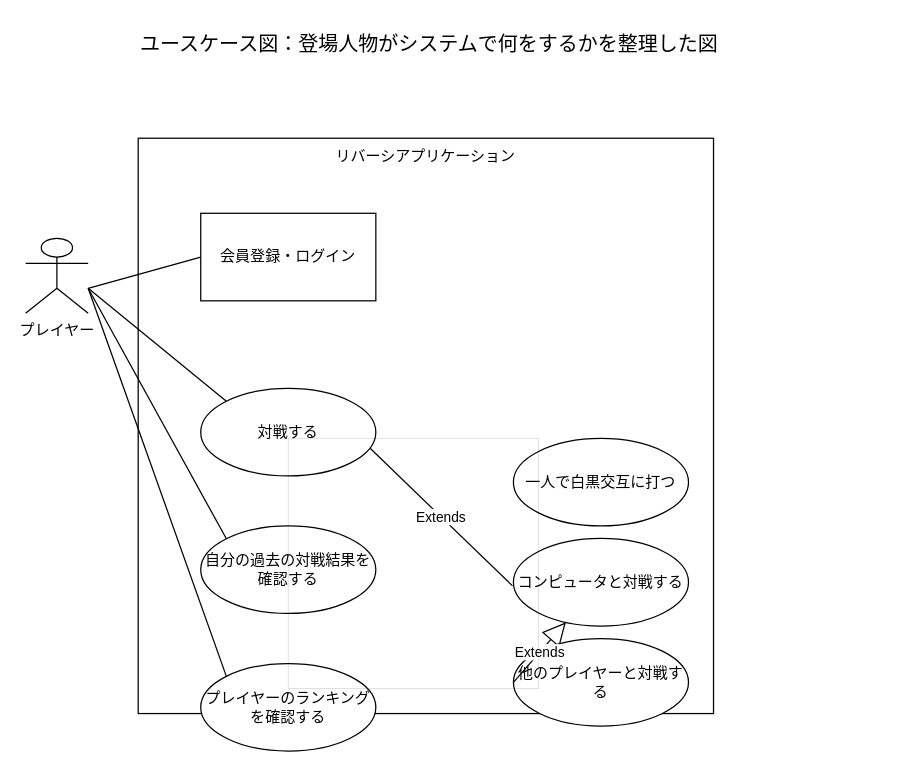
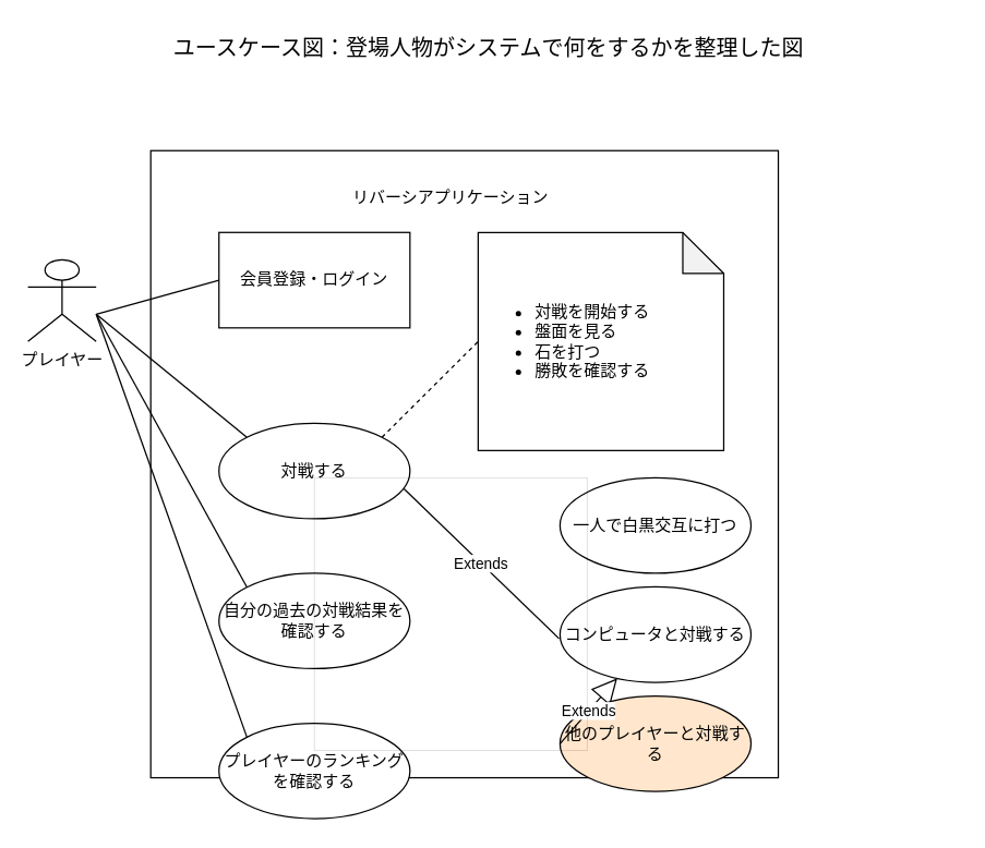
  <mxCell id="0" />
  <mxCell id="1" parent="0" />
- <mxCell id="2" value="&lt;font style=&quot;font-size: 16px;&quot;&gt;ユースケース図：登場人物がシステムで何をするかを整理した図&lt;/font&gt;" style="text;html=1;strokeColor=none;fillColor=none;align=left;verticalAlign=middle;whiteSpace=wrap;rounded=0;" parent="1" vertex="1"><mxGeometry x="110" y="20" width="590" height="30" as="geometry" /></mxCell>
+ <mxCell id="2" value="&lt;font style=&quot;font-size: 16px;&quot;&gt;ユースケース図：登場人物がシステムで何をするかを整理した図&lt;/font&gt;" style="text;html=1;strokeColor=none;fillColor=none;align=left;verticalAlign=middle;whiteSpace=wrap;rounded=0;" parent="1" vertex="1"><mxGeometry x="125" y="20" width="590" height="30" as="geometry" /></mxCell>
  <mxCell id="3" value="" style="whiteSpace=wrap;html=1;aspect=fixed;fillColor=none;" vertex="1" parent="1"><mxGeometry x="110" y="110" width="460" height="460" as="geometry" /></mxCell>
- <mxCell id="4" value="リバーシアプリケーション" style="text;html=1;strokeColor=none;fillColor=none;align=center;verticalAlign=middle;whiteSpace=wrap;rounded=0;" vertex="1" parent="1"><mxGeometry x="230" y="110" width="220" height="30" as="geometry" /></mxCell>
+ <mxCell id="4" value="リバーシアプリケーション" style="text;html=1;strokeColor=none;fillColor=none;align=center;verticalAlign=middle;whiteSpace=wrap;rounded=0;" vertex="1" parent="1"><mxGeometry x="220" y="130" width="220" height="30" as="geometry" /></mxCell>
  <mxCell id="5" value="プレイヤー" style="shape=umlActor;verticalLabelPosition=bottom;verticalAlign=top;html=1;outlineConnect=0;fillColor=none;" vertex="1" parent="1"><mxGeometry x="20" y="190" width="50" height="60" as="geometry" /></mxCell>
  <mxCell id="6" value="対戦する" style="ellipse;whiteSpace=wrap;html=1;fillColor=none;" vertex="1" parent="1"><mxGeometry x="160" y="310" width="140" height="70" as="geometry" /></mxCell>
  <mxCell id="7" value="" style="endArrow=none;html=1;exitX=0;exitY=0;exitDx=0;exitDy=0;" edge="1" parent="1" source="6"><mxGeometry width="50" height="50" relative="1" as="geometry"><mxPoint x="70" y="360" as="sourcePoint" /><mxPoint x="70" y="230" as="targetPoint" /><Array as="points" /></mxGeometry></mxCell>
+ <mxCell id="8" value="&lt;ul&gt;&lt;li&gt;対戦を開始する&lt;/li&gt;&lt;li&gt;盤面を見る&lt;/li&gt;&lt;li&gt;石を打つ&lt;/li&gt;&lt;li&gt;勝敗を確認する&lt;/li&gt;&lt;/ul&gt;" style="shape=note;whiteSpace=wrap;html=1;backgroundOutline=1;darkOpacity=0.05;fillColor=none;align=left;" vertex="1" parent="1"><mxGeometry x="350" y="170" width="180" height="160" as="geometry" /></mxCell>
+ <mxCell id="9" value="" style="endArrow=none;dashed=1;html=1;entryX=0;entryY=0.5;entryDx=0;entryDy=0;entryPerimeter=0;exitX=1;exitY=0;exitDx=0;exitDy=0;" edge="1" parent="1" source="6" target="8"><mxGeometry width="50" height="50" relative="1" as="geometry"><mxPoint x="260" y="210" as="sourcePoint" /><mxPoint x="310" y="160" as="targetPoint" /></mxGeometry></mxCell>
  <mxCell id="10" value="自分の過去の対戦結果を確認する" style="ellipse;whiteSpace=wrap;html=1;fillColor=none;" vertex="1" parent="1"><mxGeometry x="160" y="420" width="140" height="70" as="geometry" /></mxCell>
  <mxCell id="11" value="会員登録・ログイン" style="whiteSpace=wrap;html=1;fillColor=none;rounded=0;" vertex="1" parent="1"><mxGeometry x="160" y="170" width="140" height="70" as="geometry" /></mxCell>
  <mxCell id="12" value="" style="endArrow=none;html=1;entryX=0;entryY=0.5;entryDx=0;entryDy=0;" edge="1" parent="1" target="11"><mxGeometry width="50" height="50" relative="1" as="geometry"><mxPoint x="70" y="230" as="sourcePoint" /><mxPoint x="210" y="510" as="targetPoint" /></mxGeometry></mxCell>
  <mxCell id="13" value="" style="endArrow=none;html=1;exitX=0;exitY=0;exitDx=0;exitDy=0;" edge="1" parent="1" source="10"><mxGeometry width="50" height="50" relative="1" as="geometry"><mxPoint x="160" y="470" as="sourcePoint" /><mxPoint x="70" y="230" as="targetPoint" /></mxGeometry></mxCell>
  <mxCell id="14" value="一人で白黒交互に打つ" style="ellipse;whiteSpace=wrap;html=1;fillColor=none;" vertex="1" parent="1"><mxGeometry x="410" y="350" width="140" height="70" as="geometry" /></mxCell>
  <mxCell id="15" value="コンピュータと対戦する" style="ellipse;whiteSpace=wrap;html=1;fillColor=none;" vertex="1" parent="1"><mxGeometry x="410" y="430" width="140" height="70" as="geometry" /></mxCell>
- <mxCell id="16" value="他のプレイヤーと対戦する" style="ellipse;whiteSpace=wrap;html=1;fillStyle=auto;" vertex="1" parent="1"><mxGeometry x="410" y="510" width="140" height="70" as="geometry" /></mxCell>
+ <mxCell id="16" value="他のプレイヤーと対戦する" style="ellipse;whiteSpace=wrap;html=1;fillStyle=auto;fillColor=#ffe6cc;" vertex="1" parent="1"><mxGeometry x="410" y="510" width="140" height="70" as="geometry" /></mxCell>
  <mxCell id="17" value="Extends" style="endArrow=none;endSize=16;endFill=0;html=1;entryX=0.969;entryY=0.687;entryDx=0;entryDy=0;exitX=-0.005;exitY=0.542;exitDx=0;exitDy=0;exitPerimeter=0;entryPerimeter=0;" edge="1" parent="1" source="15" target="6"><mxGeometry width="160" relative="1" as="geometry"><mxPoint x="440.503" y="370.251" as="sourcePoint" /><mxPoint x="310" y="355" as="targetPoint" /></mxGeometry></mxCell>
  <mxCell id="18" value="Extends" style="endArrow=block;endSize=16;endFill=0;html=1;exitX=0;exitY=0.5;exitDx=0;exitDy=0;" edge="1" parent="1" source="16" target="15"><mxGeometry width="160" relative="1" as="geometry"><mxPoint x="419.3" y="477.94" as="sourcePoint" /><mxPoint x="310" y="355" as="targetPoint" /></mxGeometry></mxCell>
  <mxCell id="19" value="プレイヤーのランキングを確認する" style="ellipse;whiteSpace=wrap;html=1;fillStyle=auto;fillColor=default;" vertex="1" parent="1"><mxGeometry x="160" y="530" width="140" height="70" as="geometry" /></mxCell>
  <mxCell id="20" value="" style="endArrow=none;html=1;exitX=0;exitY=0;exitDx=0;exitDy=0;" edge="1" parent="1" source="19"><mxGeometry width="50" height="50" relative="1" as="geometry"><mxPoint x="310" y="470" as="sourcePoint" /><mxPoint x="70" y="230" as="targetPoint" /></mxGeometry></mxCell>
  <mxCell id="21" value="" style="swimlane;startSize=0;fillStyle=auto;fillColor=none;strokeWidth=0;" vertex="1" parent="1"><mxGeometry x="230" y="350" width="200" height="200" as="geometry" /></mxCell>
